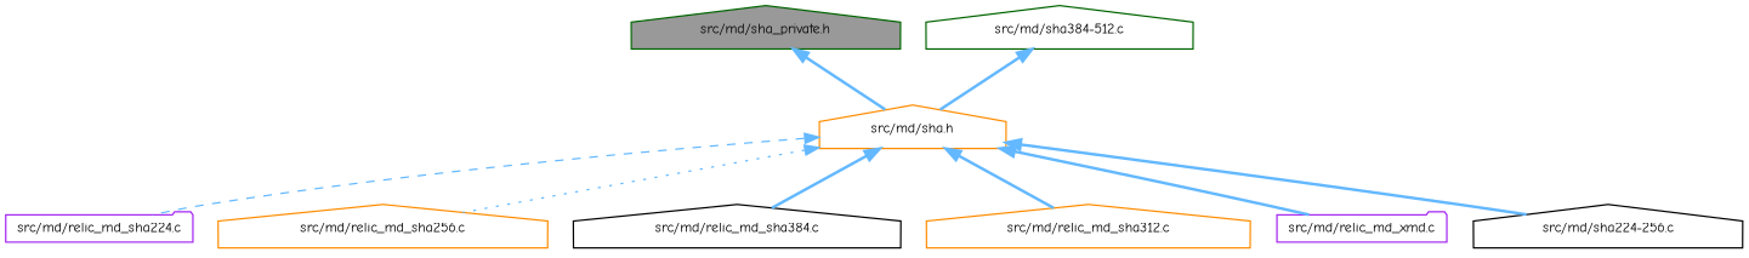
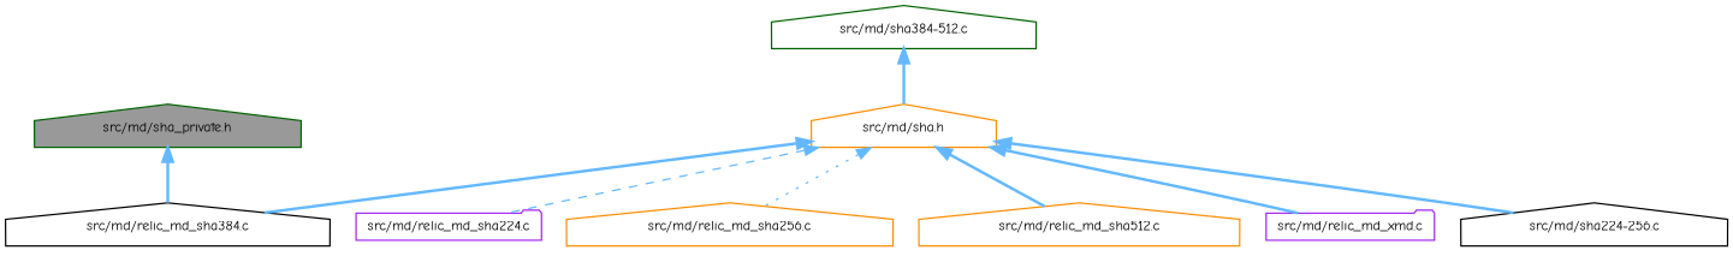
  digraph {
    fontname="Comic Neue"
    node [color=darkorange fillcolor=white fontname="Comic Neue" fontsize=10 shape=house style=filled]
    edge [color=steelblue1 dir=back fontname="Comic Neue" fontsize=10 labelfontname=Helvetica labelfontsize=10 style=bold]
    n1 [color=darkgreen fillcolor=grey60 fontcolor=black height=0.2 label="src/md/sha_private.h" width=0.4]
    n2 [height=0.2 label="src/md/sha.h" width=0.4]
    n3 [color=purple height=0.2 label="src/md/relic_md_sha224.c" shape=folder width=0.4]
    n4 [height=0.2 label="src/md/relic_md_sha256.c" width=0.4]
    n5 [color=black height=0.2 label="src/md/relic_md_sha384.c" width=0.4]
-   n6 [height=0.2 label="src/md/relic_md_sha312.c" width=0.4]
+   n6 [height=0.2 label="src/md/relic_md_sha512.c" width=0.4]
    n7 [color=purple height=0.2 label="src/md/relic_md_xmd.c" shape=folder width=0.4]
    n8 [color=black height=0.2 label="src/md/sha224-256.c" width=0.4]
    n9 [color=darkgreen height=0.2 label="src/md/sha384-512.c" width=0.4]
-   n1 -> n2
+   n1 -> n5
    n2 -> n3 [style=dashed]
    n2 -> n4 [style=dotted]
    n2 -> n5
    n2 -> n6
    n2 -> n7
    n2 -> n8
    n9 -> n2
  }
